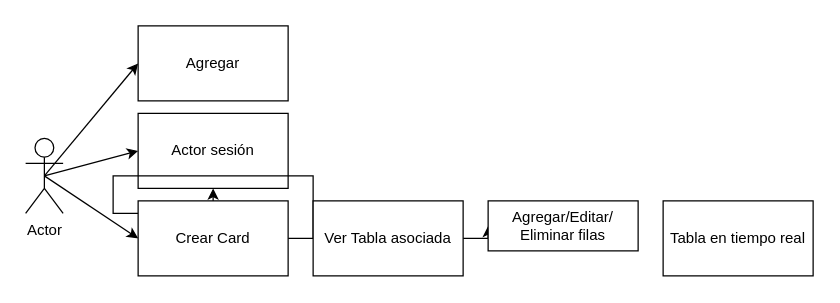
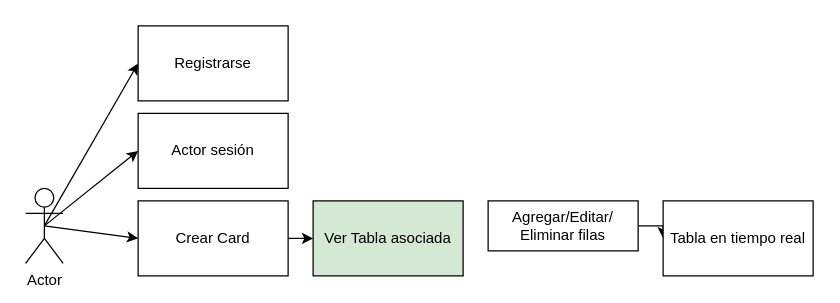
  <mxCell id="0" />
  <mxCell id="1" parent="0" />
  <mxCell id="2" style="rounded=0;orthogonalLoop=1;jettySize=auto;html=1;exitX=0.5;exitY=0.5;exitDx=0;exitDy=0;exitPerimeter=0;entryX=0;entryY=0.5;entryDx=0;entryDy=0;" edge="1" parent="1" source="5" target="6"><mxGeometry relative="1" as="geometry" /></mxCell>
  <mxCell id="3" style="rounded=0;orthogonalLoop=1;jettySize=auto;html=1;exitX=0.5;exitY=0.5;exitDx=0;exitDy=0;exitPerimeter=0;entryX=0;entryY=0.5;entryDx=0;entryDy=0;" edge="1" parent="1" source="5" target="7"><mxGeometry relative="1" as="geometry" /></mxCell>
  <mxCell id="4" style="rounded=0;orthogonalLoop=1;jettySize=auto;html=1;exitX=0.5;exitY=0.5;exitDx=0;exitDy=0;exitPerimeter=0;entryX=0;entryY=0.5;entryDx=0;entryDy=0;" edge="1" parent="1" source="5" target="9"><mxGeometry relative="1" as="geometry" /></mxCell>
- <mxCell id="5" value="Actor" style="shape=umlActor;verticalLabelPosition=bottom;verticalAlign=top;html=1;outlineConnect=0;" vertex="1" parent="1"><mxGeometry x="20" y="110" width="30" height="60" as="geometry" /></mxCell>
- <mxCell id="6" value="Agregar" style="rounded=0;whiteSpace=wrap;html=1;" vertex="1" parent="1"><mxGeometry x="110" y="20" width="120" height="60" as="geometry" /></mxCell>
+ <mxCell id="5" value="Actor" style="shape=umlActor;verticalLabelPosition=bottom;verticalAlign=top;html=1;outlineConnect=0;" vertex="1" parent="1"><mxGeometry x="20" y="150" width="30" height="60" as="geometry" /></mxCell>
+ <mxCell id="6" value="Registrarse" style="rounded=0;whiteSpace=wrap;html=1;" vertex="1" parent="1"><mxGeometry x="110" y="20" width="120" height="60" as="geometry" /></mxCell>
  <mxCell id="7" value="Actor sesión" style="rounded=0;whiteSpace=wrap;html=1;" vertex="1" parent="1"><mxGeometry x="110" y="90" width="120" height="60" as="geometry" /></mxCell>
- <mxCell id="8" style="edgeStyle=orthogonalEdgeStyle;rounded=0;orthogonalLoop=1;jettySize=auto;html=1;exitX=1;exitY=0.5;exitDx=0;exitDy=0;" edge="1" parent="1" source="9" target="7"><mxGeometry relative="1" as="geometry" /></mxCell>
+ <mxCell id="8" style="edgeStyle=orthogonalEdgeStyle;rounded=0;orthogonalLoop=1;jettySize=auto;html=1;exitX=1;exitY=0.5;exitDx=0;exitDy=0;entryX=0;entryY=0.5;entryDx=0;entryDy=0;" edge="1" parent="1" source="9" target="11"><mxGeometry relative="1" as="geometry" /></mxCell>
  <mxCell id="9" value="Crear Card" style="rounded=0;whiteSpace=wrap;html=1;" vertex="1" parent="1"><mxGeometry x="110" y="160" width="120" height="60" as="geometry" /></mxCell>
- <mxCell id="10" style="edgeStyle=orthogonalEdgeStyle;rounded=0;orthogonalLoop=1;jettySize=auto;html=1;exitX=1;exitY=0.5;exitDx=0;exitDy=0;entryX=0;entryY=0.5;entryDx=0;entryDy=0;" edge="1" parent="1" source="11" target="13"><mxGeometry relative="1" as="geometry" /></mxCell>
- <mxCell id="11" value="Ver Tabla asociada" style="rounded=0;whiteSpace=wrap;html=1;" vertex="1" parent="1"><mxGeometry x="250" y="160" width="120" height="60" as="geometry" /></mxCell>
+ <mxCell id="11" value="Ver Tabla asociada" style="rounded=0;whiteSpace=wrap;html=1;fillColor=#d5e8d4;" vertex="1" parent="1"><mxGeometry x="250" y="160" width="120" height="60" as="geometry" /></mxCell>
+ <mxCell id="12" style="edgeStyle=orthogonalEdgeStyle;rounded=0;orthogonalLoop=1;jettySize=auto;html=1;exitX=1;exitY=0.5;exitDx=0;exitDy=0;entryX=0;entryY=0.5;entryDx=0;entryDy=0;" edge="1" parent="1" source="13" target="14"><mxGeometry relative="1" as="geometry" /></mxCell>
  <mxCell id="13" value="Agregar/Editar/&lt;div&gt;Eliminar filas&lt;/div&gt;" style="rounded=0;whiteSpace=wrap;html=1;" vertex="1" parent="1"><mxGeometry x="390" y="160" width="120" height="40" as="geometry" /></mxCell>
  <mxCell id="14" value="Tabla en tiempo real" style="rounded=0;whiteSpace=wrap;html=1;" vertex="1" parent="1"><mxGeometry x="530" y="160" width="120" height="60" as="geometry" /></mxCell>
